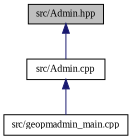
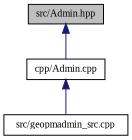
  digraph {
    fontname="Liberation Serif"
    node [color=black fillcolor=white fontname="Liberation Serif" fontsize=10 shape=record style=filled]
    edge [color=midnightblue dir=back fontname="Liberation Serif" fontsize=10 labelfontname=Helvetica labelfontsize=10 style=solid]
    n1 [fillcolor=grey75 fontcolor=black height=0.2 label="src/Admin.hpp" width=0.4]
-   n2 [height=0.2 label="src/Admin.cpp" width=0.4]
-   n3 [height=0.2 label="src/geopmadmin_main.cpp" width=0.4]
+   n2 [height=0.2 label="cpp/Admin.cpp" width=0.4]
+   n3 [height=0.2 label="src/geopmadmin_src.cpp" width=0.4]
    n1 -> n2
    n2 -> n3
  }
